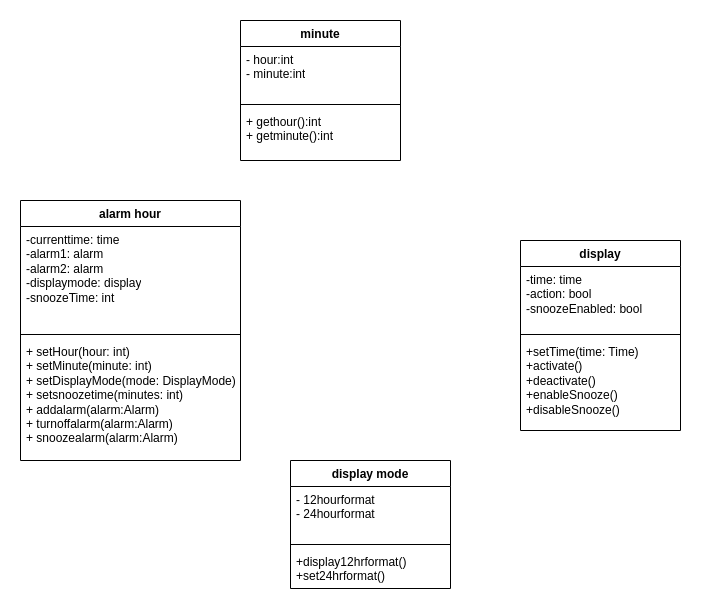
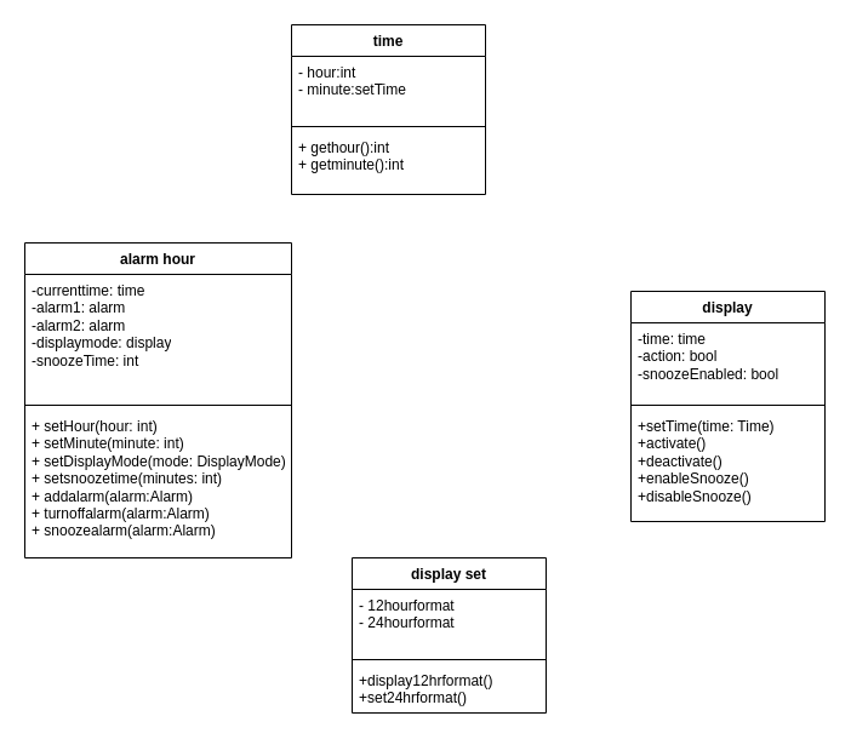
  <mxCell id="0" />
  <mxCell id="1" parent="0" />
  <mxCell id="2" value="alarm hour" style="swimlane;fontStyle=1;align=center;verticalAlign=top;childLayout=stackLayout;horizontal=1;startSize=26;horizontalStack=0;resizeParent=1;resizeParentMax=0;resizeLast=0;collapsible=1;marginBottom=0;whiteSpace=wrap;html=1;" vertex="1" parent="1"><mxGeometry x="20" y="200" width="220" height="260" as="geometry" /></mxCell>
  <mxCell id="3" value="-currenttime: time&lt;br&gt;-alarm1: alarm&lt;br&gt;-alarm2: alarm&lt;br&gt;-displaymode: display&lt;br&gt;-snoozeTime: int" style="text;strokeColor=none;fillColor=none;align=left;verticalAlign=top;spacingLeft=4;spacingRight=4;overflow=hidden;rotatable=0;points=[[0,0.5],[1,0.5]];portConstraint=eastwest;whiteSpace=wrap;html=1;" vertex="1" parent="2"><mxGeometry y="26" width="220" height="104" as="geometry" /></mxCell>
  <mxCell id="4" value="" style="line;strokeWidth=1;fillColor=none;align=left;verticalAlign=middle;spacingTop=-1;spacingLeft=3;spacingRight=3;rotatable=0;labelPosition=right;points=[];portConstraint=eastwest;strokeColor=inherit;" vertex="1" parent="2"><mxGeometry y="130" width="220" height="8" as="geometry" /></mxCell>
  <mxCell id="5" value="+ setHour(hour: int)&lt;br&gt;+ setMinute(minute: int)&lt;br&gt;+ setDisplayMode(mode: DisplayMode)&lt;br&gt;+ setsnoozetime(minutes: int)&lt;br&gt;+ addalarm(alarm:Alarm)&lt;br&gt;+ turnoffalarm(alarm:Alarm)&lt;br&gt;+ snoozealarm(alarm:Alarm)" style="text;strokeColor=none;fillColor=none;align=left;verticalAlign=top;spacingLeft=4;spacingRight=4;overflow=hidden;rotatable=0;points=[[0,0.5],[1,0.5]];portConstraint=eastwest;whiteSpace=wrap;html=1;" vertex="1" parent="2"><mxGeometry y="138" width="220" height="122" as="geometry" /></mxCell>
- <mxCell id="6" value="minute" style="swimlane;fontStyle=1;align=center;verticalAlign=top;childLayout=stackLayout;horizontal=1;startSize=26;horizontalStack=0;resizeParent=1;resizeParentMax=0;resizeLast=0;collapsible=1;marginBottom=0;whiteSpace=wrap;html=1;" vertex="1" parent="1"><mxGeometry x="240" y="20" width="160" height="140" as="geometry" /></mxCell>
- <mxCell id="7" value="- hour:int&lt;br&gt;- minute:int" style="text;strokeColor=none;fillColor=none;align=left;verticalAlign=top;spacingLeft=4;spacingRight=4;overflow=hidden;rotatable=0;points=[[0,0.5],[1,0.5]];portConstraint=eastwest;whiteSpace=wrap;html=1;" vertex="1" parent="6"><mxGeometry y="26" width="160" height="54" as="geometry" /></mxCell>
+ <mxCell id="6" value="time" style="swimlane;fontStyle=1;align=center;verticalAlign=top;childLayout=stackLayout;horizontal=1;startSize=26;horizontalStack=0;resizeParent=1;resizeParentMax=0;resizeLast=0;collapsible=1;marginBottom=0;whiteSpace=wrap;html=1;" vertex="1" parent="1"><mxGeometry x="240" y="20" width="160" height="140" as="geometry" /></mxCell>
+ <mxCell id="7" value="- hour:int&lt;br&gt;- minute:setTime" style="text;strokeColor=none;fillColor=none;align=left;verticalAlign=top;spacingLeft=4;spacingRight=4;overflow=hidden;rotatable=0;points=[[0,0.5],[1,0.5]];portConstraint=eastwest;whiteSpace=wrap;html=1;" vertex="1" parent="6"><mxGeometry y="26" width="160" height="54" as="geometry" /></mxCell>
  <mxCell id="8" value="" style="line;strokeWidth=1;fillColor=none;align=left;verticalAlign=middle;spacingTop=-1;spacingLeft=3;spacingRight=3;rotatable=0;labelPosition=right;points=[];portConstraint=eastwest;strokeColor=inherit;" vertex="1" parent="6"><mxGeometry y="80" width="160" height="8" as="geometry" /></mxCell>
  <mxCell id="9" value="+ gethour():int&lt;br&gt;+ getminute():int" style="text;strokeColor=none;fillColor=none;align=left;verticalAlign=top;spacingLeft=4;spacingRight=4;overflow=hidden;rotatable=0;points=[[0,0.5],[1,0.5]];portConstraint=eastwest;whiteSpace=wrap;html=1;" vertex="1" parent="6"><mxGeometry y="88" width="160" height="52" as="geometry" /></mxCell>
  <mxCell id="10" value="display" style="swimlane;fontStyle=1;align=center;verticalAlign=top;childLayout=stackLayout;horizontal=1;startSize=26;horizontalStack=0;resizeParent=1;resizeParentMax=0;resizeLast=0;collapsible=1;marginBottom=0;whiteSpace=wrap;html=1;" vertex="1" parent="1"><mxGeometry x="520" y="240" width="160" height="190" as="geometry" /></mxCell>
  <mxCell id="11" value="-time: time&lt;br&gt;-action: bool&lt;br&gt;-snoozeEnabled: bool" style="text;strokeColor=none;fillColor=none;align=left;verticalAlign=top;spacingLeft=4;spacingRight=4;overflow=hidden;rotatable=0;points=[[0,0.5],[1,0.5]];portConstraint=eastwest;whiteSpace=wrap;html=1;" vertex="1" parent="10"><mxGeometry y="26" width="160" height="64" as="geometry" /></mxCell>
  <mxCell id="12" value="" style="line;strokeWidth=1;fillColor=none;align=left;verticalAlign=middle;spacingTop=-1;spacingLeft=3;spacingRight=3;rotatable=0;labelPosition=right;points=[];portConstraint=eastwest;strokeColor=inherit;" vertex="1" parent="10"><mxGeometry y="90" width="160" height="8" as="geometry" /></mxCell>
  <mxCell id="13" value="+setTime(time: Time)&lt;br&gt;+activate()&lt;br&gt;+deactivate()&lt;br&gt;+enableSnooze()&lt;br&gt;+disableSnooze()&lt;br&gt;&amp;nbsp;" style="text;strokeColor=none;fillColor=none;align=left;verticalAlign=top;spacingLeft=4;spacingRight=4;overflow=hidden;rotatable=0;points=[[0,0.5],[1,0.5]];portConstraint=eastwest;whiteSpace=wrap;html=1;" vertex="1" parent="10"><mxGeometry y="98" width="160" height="92" as="geometry" /></mxCell>
- <mxCell id="14" value="display mode" style="swimlane;fontStyle=1;align=center;verticalAlign=top;childLayout=stackLayout;horizontal=1;startSize=26;horizontalStack=0;resizeParent=1;resizeParentMax=0;resizeLast=0;collapsible=1;marginBottom=0;whiteSpace=wrap;html=1;" vertex="1" parent="1"><mxGeometry x="290" y="460" width="160" height="128" as="geometry" /></mxCell>
+ <mxCell id="14" value="display set" style="swimlane;fontStyle=1;align=center;verticalAlign=top;childLayout=stackLayout;horizontal=1;startSize=26;horizontalStack=0;resizeParent=1;resizeParentMax=0;resizeLast=0;collapsible=1;marginBottom=0;whiteSpace=wrap;html=1;" vertex="1" parent="1"><mxGeometry x="290" y="460" width="160" height="128" as="geometry" /></mxCell>
  <mxCell id="15" value="- 12hourformat&lt;br&gt;- 24hourformat" style="text;strokeColor=none;fillColor=none;align=left;verticalAlign=top;spacingLeft=4;spacingRight=4;overflow=hidden;rotatable=0;points=[[0,0.5],[1,0.5]];portConstraint=eastwest;whiteSpace=wrap;html=1;" vertex="1" parent="14"><mxGeometry y="26" width="160" height="54" as="geometry" /></mxCell>
  <mxCell id="16" value="" style="line;strokeWidth=1;fillColor=none;align=left;verticalAlign=middle;spacingTop=-1;spacingLeft=3;spacingRight=3;rotatable=0;labelPosition=right;points=[];portConstraint=eastwest;strokeColor=inherit;" vertex="1" parent="14"><mxGeometry y="80" width="160" height="8" as="geometry" /></mxCell>
  <mxCell id="17" value="+display12hrformat()&lt;br&gt;+set24hrformat()" style="text;strokeColor=none;fillColor=none;align=left;verticalAlign=top;spacingLeft=4;spacingRight=4;overflow=hidden;rotatable=0;points=[[0,0.5],[1,0.5]];portConstraint=eastwest;whiteSpace=wrap;html=1;" vertex="1" parent="14"><mxGeometry y="88" width="160" height="40" as="geometry" /></mxCell>
